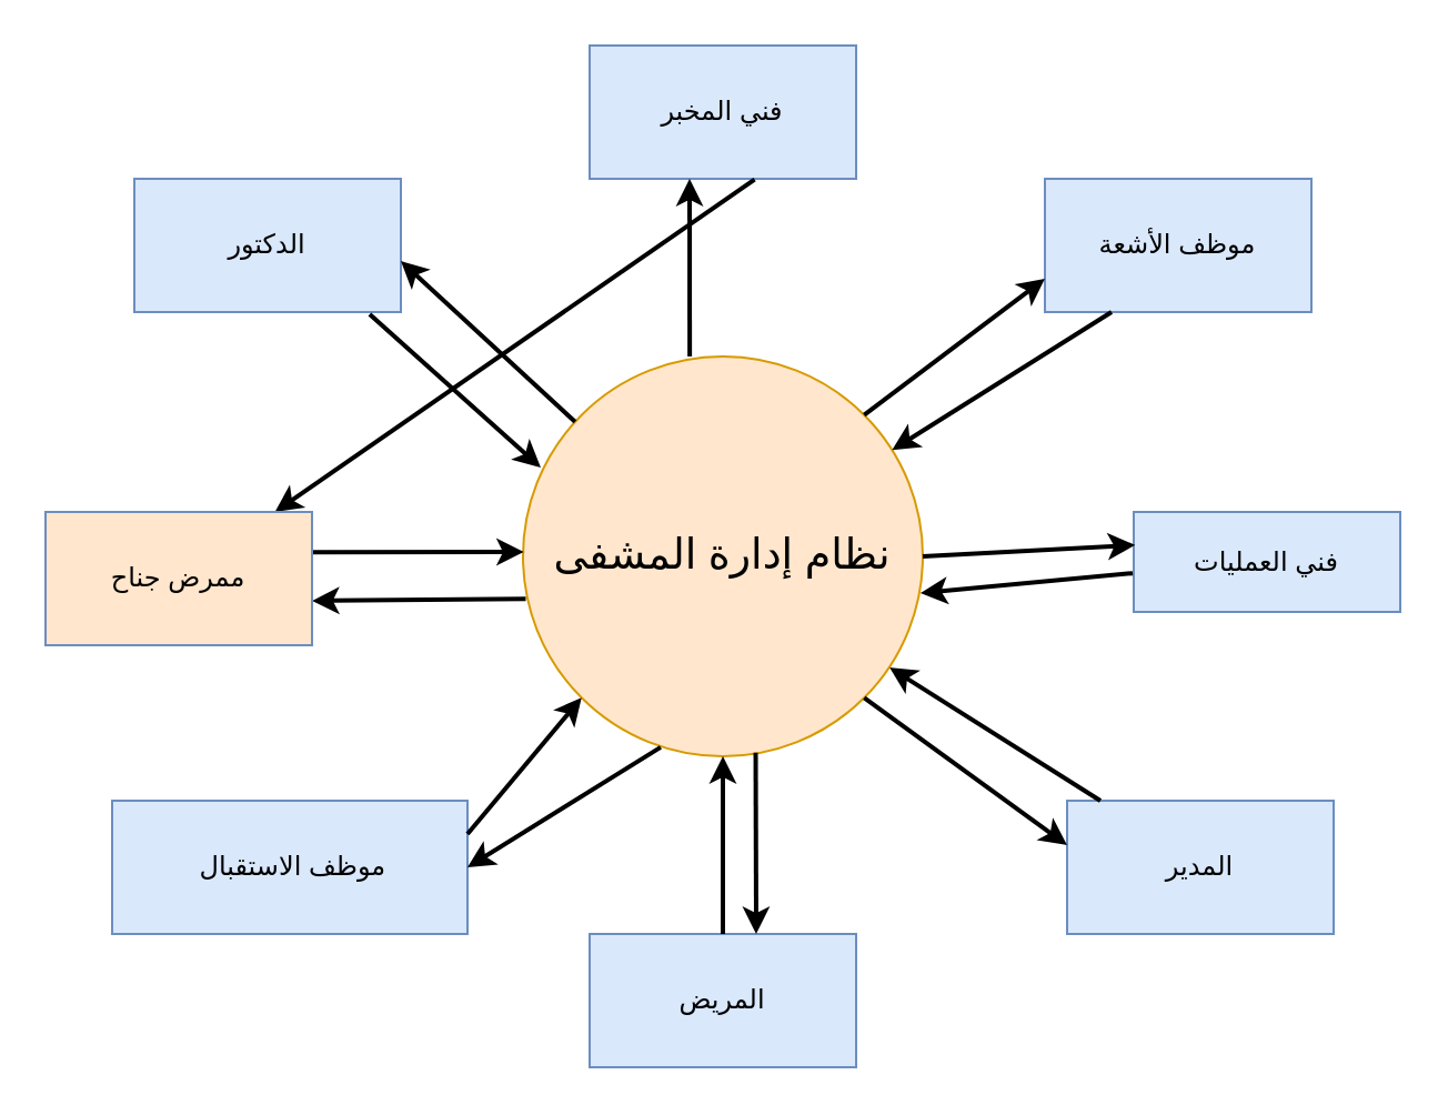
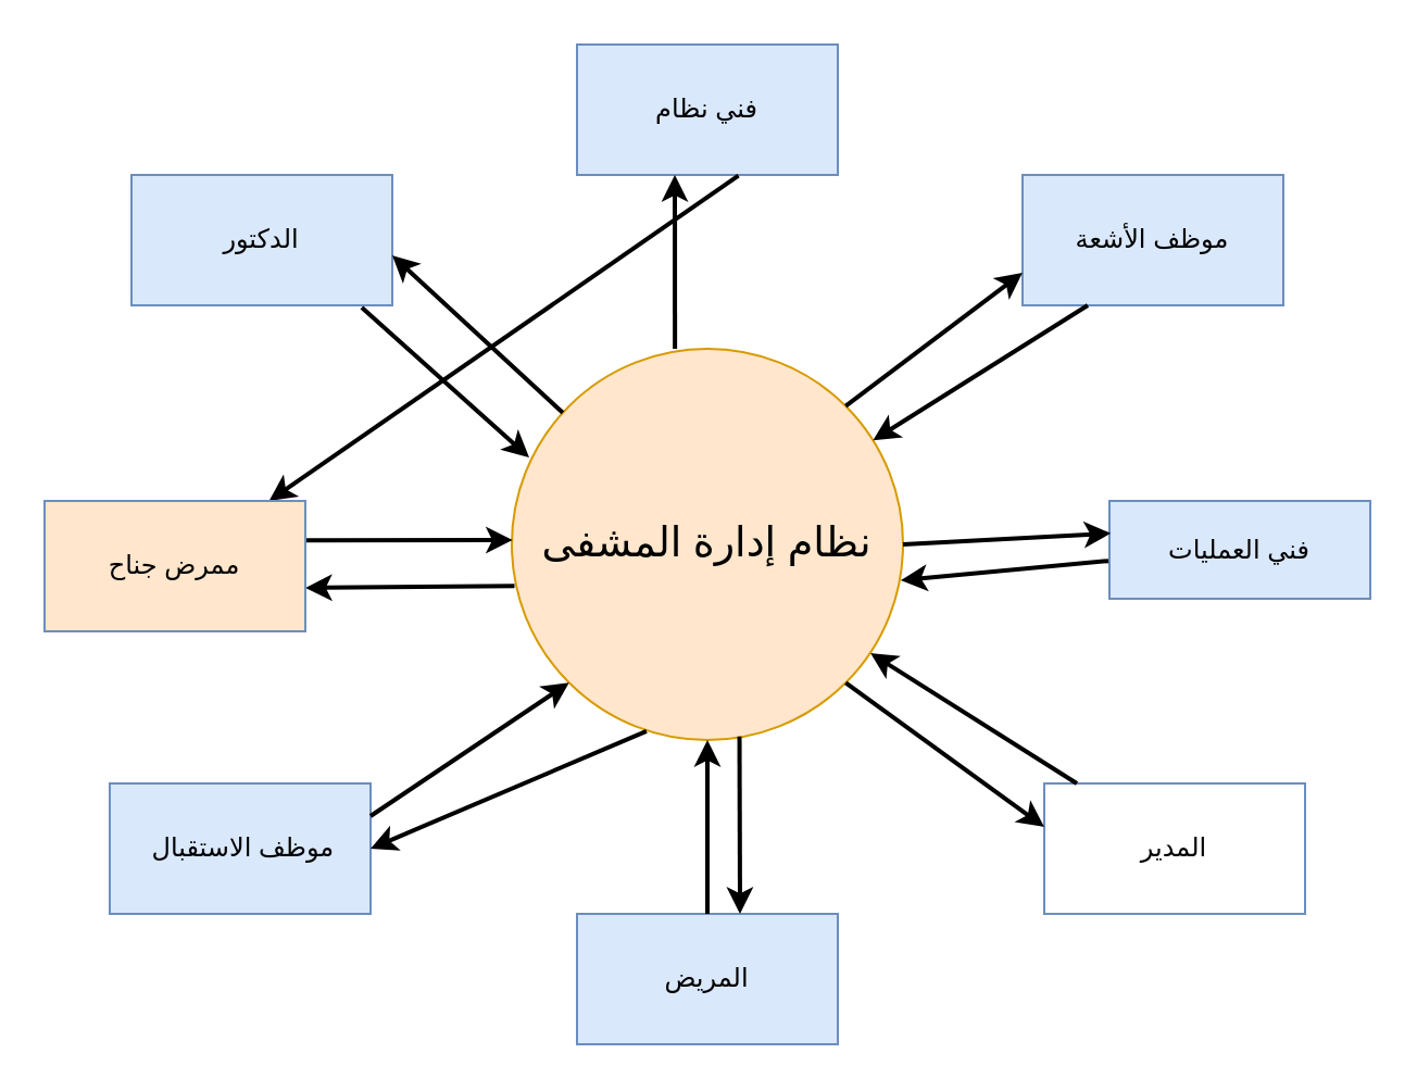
  <mxCell id="0" />
  <mxCell id="1" parent="0" />
  <mxCell id="2" value="&lt;font style=&quot;font-size: 19px;&quot;&gt;نظام إدارة المشفى&lt;/font&gt;" style="ellipse;whiteSpace=wrap;html=1;aspect=fixed;fillColor=#ffe6cc;strokeColor=#d79b00;" parent="1" vertex="1"><mxGeometry x="235" y="160" width="180" height="180" as="geometry" /></mxCell>
  <mxCell id="3" value="فني العمليات" style="rounded=0;whiteSpace=wrap;html=1;fillColor=#dae8fc;strokeColor=#6c8ebf;" parent="1" vertex="1"><mxGeometry x="510" y="230" width="120" height="45" as="geometry" /></mxCell>
  <mxCell id="4" value="موظف الأشعة" style="rounded=0;whiteSpace=wrap;html=1;fillColor=#dae8fc;strokeColor=#6c8ebf;" parent="1" vertex="1"><mxGeometry x="470" y="80" width="120" height="60" as="geometry" /></mxCell>
- <mxCell id="5" value="فني المخبر" style="rounded=0;whiteSpace=wrap;html=1;fillColor=#dae8fc;strokeColor=#6c8ebf;" parent="1" vertex="1"><mxGeometry x="265" y="20" width="120" height="60" as="geometry" /></mxCell>
+ <mxCell id="5" value="فني نظام" style="rounded=0;whiteSpace=wrap;html=1;fillColor=#dae8fc;strokeColor=#6c8ebf;" parent="1" vertex="1"><mxGeometry x="265" y="20" width="120" height="60" as="geometry" /></mxCell>
  <mxCell id="6" value="الدكتور" style="rounded=0;whiteSpace=wrap;html=1;fillColor=#dae8fc;strokeColor=#6c8ebf;" parent="1" vertex="1"><mxGeometry x="60" y="80" width="120" height="60" as="geometry" /></mxCell>
  <mxCell id="7" value="المريض" style="rounded=0;whiteSpace=wrap;html=1;fillColor=#dae8fc;strokeColor=#6c8ebf;" parent="1" vertex="1"><mxGeometry x="265" y="420" width="120" height="60" as="geometry" /></mxCell>
- <mxCell id="8" value="&amp;nbsp;موظف الاستقبال" style="rounded=0;whiteSpace=wrap;html=1;fillColor=#dae8fc;strokeColor=#6c8ebf;" parent="1" vertex="1"><mxGeometry x="50" y="360" width="160" height="60" as="geometry" /></mxCell>
- <mxCell id="9" value="المدير" style="rounded=0;whiteSpace=wrap;html=1;fillColor=#dae8fc;strokeColor=#6c8ebf;" parent="1" vertex="1"><mxGeometry x="480" y="360" width="120" height="60" as="geometry" /></mxCell>
+ <mxCell id="8" value="&amp;nbsp;موظف الاستقبال" style="rounded=0;whiteSpace=wrap;html=1;fillColor=#dae8fc;strokeColor=#6c8ebf;" parent="1" vertex="1"><mxGeometry x="50" y="360" width="120" height="60" as="geometry" /></mxCell>
+ <mxCell id="9" value="المدير" style="rounded=0;whiteSpace=wrap;html=1;fillColor=#ffffff;strokeColor=#6c8ebf;" parent="1" vertex="1"><mxGeometry x="480" y="360" width="120" height="60" as="geometry" /></mxCell>
  <mxCell id="10" value="" style="endArrow=classic;html=1;rounded=0;entryX=0;entryY=1;entryDx=0;entryDy=0;exitX=1;exitY=0.25;exitDx=0;exitDy=0;strokeWidth=2;" parent="1" source="8" target="2" edge="1"><mxGeometry width="50" height="50" relative="1" as="geometry"><mxPoint x="180" y="370" as="sourcePoint" /><mxPoint x="250" y="320" as="targetPoint" /></mxGeometry></mxCell>
  <mxCell id="11" value="" style="endArrow=classic;html=1;rounded=0;entryX=0.5;entryY=1;entryDx=0;entryDy=0;exitX=0.5;exitY=0;exitDx=0;exitDy=0;strokeWidth=2;" parent="1" source="7" target="2" edge="1"><mxGeometry width="50" height="50" relative="1" as="geometry"><mxPoint x="330" y="400" as="sourcePoint" /><mxPoint x="330" y="350" as="targetPoint" /></mxGeometry></mxCell>
  <mxCell id="12" value="" style="endArrow=classic;html=1;rounded=0;exitX=0.883;exitY=1.017;exitDx=0;exitDy=0;exitPerimeter=0;strokeWidth=2;" parent="1" source="6" edge="1"><mxGeometry width="50" height="50" relative="1" as="geometry"><mxPoint x="160" y="150" as="sourcePoint" /><mxPoint x="243" y="210" as="targetPoint" /></mxGeometry></mxCell>
  <mxCell id="13" value="" style="endArrow=classic;html=1;rounded=0;entryX=0.005;entryY=0.331;entryDx=0;entryDy=0;exitX=1;exitY=0.5;exitDx=0;exitDy=0;entryPerimeter=0;strokeWidth=2;" parent="1" target="3" edge="1" source="2"><mxGeometry width="50" height="50" relative="1" as="geometry"><mxPoint x="420" y="250" as="sourcePoint" /><mxPoint x="510" y="240" as="targetPoint" /></mxGeometry></mxCell>
  <mxCell id="14" value="" style="endArrow=classic;html=1;rounded=0;exitX=-0.004;exitY=0.613;exitDx=0;exitDy=0;exitPerimeter=0;entryX=0.994;entryY=0.592;entryDx=0;entryDy=0;entryPerimeter=0;strokeWidth=2;" parent="1" target="2" edge="1" source="3"><mxGeometry width="50" height="50" relative="1" as="geometry"><mxPoint x="540" y="275" as="sourcePoint" /><mxPoint x="420" y="268" as="targetPoint" /></mxGeometry></mxCell>
  <mxCell id="15" value="" style="endArrow=classic;html=1;rounded=0;entryX=0.002;entryY=0.489;entryDx=0;entryDy=0;entryPerimeter=0;exitX=0.992;exitY=0.302;exitDx=0;exitDy=0;exitPerimeter=0;strokeWidth=2;" parent="1" source="26" target="2" edge="1"><mxGeometry width="50" height="50" relative="1" as="geometry"><mxPoint x="120" y="248" as="sourcePoint" /><mxPoint x="235" y="252.5" as="targetPoint" /></mxGeometry></mxCell>
  <mxCell id="16" value="" style="endArrow=classic;html=1;rounded=0;exitX=0;exitY=0;exitDx=0;exitDy=0;entryX=0.917;entryY=0.778;entryDx=0;entryDy=0;entryPerimeter=0;strokeWidth=2;" parent="1" target="2" edge="1"><mxGeometry width="50" height="50" relative="1" as="geometry"><mxPoint x="495" y="360" as="sourcePoint" /><mxPoint x="415" y="310" as="targetPoint" /></mxGeometry></mxCell>
  <mxCell id="17" value="" style="endArrow=classic;html=1;rounded=0;entryX=0;entryY=0.75;entryDx=0;entryDy=0;exitX=1;exitY=0;exitDx=0;exitDy=0;strokeWidth=2;" parent="1" target="4" edge="1" source="2"><mxGeometry width="50" height="50" relative="1" as="geometry"><mxPoint x="400" y="190" as="sourcePoint" /><mxPoint x="450" y="140" as="targetPoint" /></mxGeometry></mxCell>
  <mxCell id="18" value="" style="endArrow=classic;html=1;rounded=0;exitX=1;exitY=1;exitDx=0;exitDy=0;strokeWidth=2;" parent="1" source="2" edge="1"><mxGeometry width="50" height="50" relative="1" as="geometry"><mxPoint x="485" y="490" as="sourcePoint" /><mxPoint x="480" y="380" as="targetPoint" /></mxGeometry></mxCell>
  <mxCell id="19" value="" style="endArrow=classic;html=1;rounded=0;exitX=0.619;exitY=1.006;exitDx=0;exitDy=0;exitPerimeter=0;strokeWidth=2;" parent="1" source="5" target="26" edge="1"><mxGeometry width="50" height="50" relative="1" as="geometry"><mxPoint x="340" y="70" as="sourcePoint" /><mxPoint x="340" y="160" as="targetPoint" /></mxGeometry></mxCell>
  <mxCell id="20" value="" style="endArrow=classic;html=1;rounded=0;exitX=0.582;exitY=0.991;exitDx=0;exitDy=0;exitPerimeter=0;strokeWidth=2;" parent="1" edge="1" source="2"><mxGeometry width="50" height="50" relative="1" as="geometry"><mxPoint x="340" y="340" as="sourcePoint" /><mxPoint x="340" y="420" as="targetPoint" /></mxGeometry></mxCell>
  <mxCell id="21" value="" style="endArrow=classic;html=1;rounded=0;exitX=0.007;exitY=0.606;exitDx=0;exitDy=0;exitPerimeter=0;strokeWidth=2;" parent="1" edge="1" source="2"><mxGeometry width="50" height="50" relative="1" as="geometry"><mxPoint x="236.98" y="275.96" as="sourcePoint" /><mxPoint x="140" y="270" as="targetPoint" /></mxGeometry></mxCell>
  <mxCell id="22" value="" style="endArrow=classic;html=1;rounded=0;entryX=1;entryY=0.75;entryDx=0;entryDy=0;strokeWidth=2;" parent="1" source="2" edge="1"><mxGeometry width="50" height="50" relative="1" as="geometry"><mxPoint x="297" y="123.02" as="sourcePoint" /><mxPoint x="180" y="117.02" as="targetPoint" /></mxGeometry></mxCell>
  <mxCell id="23" value="" style="endArrow=classic;html=1;rounded=0;exitX=0.011;exitY=0.672;exitDx=0;exitDy=0;exitPerimeter=0;entryX=1;entryY=0.5;entryDx=0;entryDy=0;strokeWidth=2;" parent="1" target="8" edge="1"><mxGeometry width="50" height="50" relative="1" as="geometry"><mxPoint x="296.98" y="335.96" as="sourcePoint" /><mxPoint x="180" y="330" as="targetPoint" /></mxGeometry></mxCell>
  <mxCell id="24" value="" style="endArrow=classic;html=1;rounded=0;exitX=0.25;exitY=1;exitDx=0;exitDy=0;strokeWidth=2;" parent="1" target="2" edge="1" source="4"><mxGeometry width="50" height="50" relative="1" as="geometry"><mxPoint x="520.04" y="150" as="sourcePoint" /><mxPoint x="390.04" y="145" as="targetPoint" /></mxGeometry></mxCell>
  <mxCell id="25" value="" style="endArrow=classic;html=1;rounded=0;entryX=0.002;entryY=0.489;entryDx=0;entryDy=0;entryPerimeter=0;" edge="1" parent="1" target="26"><mxGeometry width="50" height="50" relative="1" as="geometry"><mxPoint x="120" y="248" as="sourcePoint" /><mxPoint x="235" y="248" as="targetPoint" /></mxGeometry></mxCell>
  <mxCell id="26" value="ممرض جناح" style="rounded=0;whiteSpace=wrap;html=1;fillColor=#ffe6cc;strokeColor=#6c8ebf;" parent="1" vertex="1"><mxGeometry x="20" y="230" width="120" height="60" as="geometry" /></mxCell>
  <mxCell id="27" value="" style="endArrow=classic;html=1;rounded=0;exitX=0.417;exitY=0;exitDx=0;exitDy=0;exitPerimeter=0;strokeWidth=2;" edge="1" parent="1" source="2"><mxGeometry width="50" height="50" relative="1" as="geometry"><mxPoint x="260" y="130" as="sourcePoint" /><mxPoint x="310" y="80" as="targetPoint" /></mxGeometry></mxCell>
